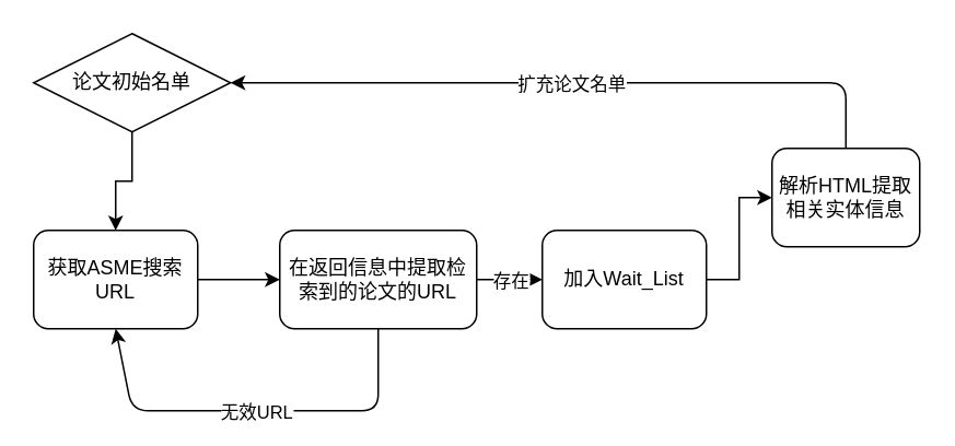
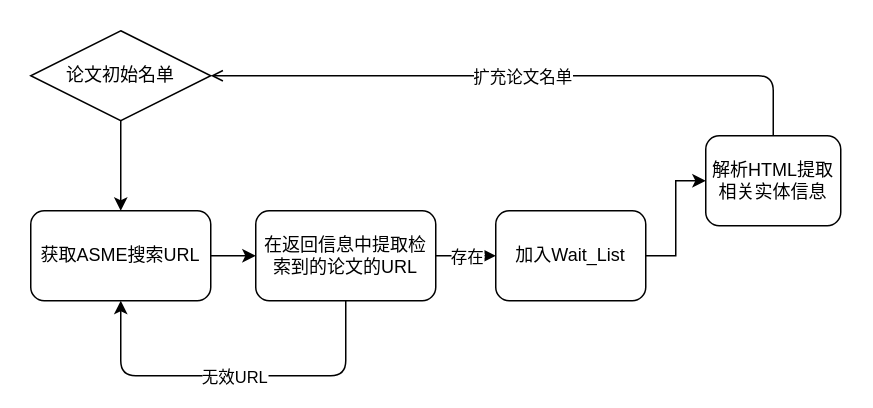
  <mxCell id="0" />
  <mxCell id="1" parent="0" />
  <mxCell id="2" value="" style="edgeStyle=orthogonalEdgeStyle;rounded=0;orthogonalLoop=1;jettySize=auto;html=1;" edge="1" parent="1" source="3" target="6"><mxGeometry relative="1" as="geometry" /></mxCell>
- <mxCell id="3" value="获取ASME搜索URL" style="rounded=1;whiteSpace=wrap;html=1;" vertex="1" parent="1"><mxGeometry x="20" y="140" width="100" height="60" as="geometry" /></mxCell>
+ <mxCell id="3" value="获取ASME搜索URL" style="rounded=1;whiteSpace=wrap;html=1;" vertex="1" parent="1"><mxGeometry x="20" y="140" width="120" height="60" as="geometry" /></mxCell>
  <mxCell id="4" style="edgeStyle=orthogonalEdgeStyle;rounded=0;orthogonalLoop=1;jettySize=auto;html=1;exitX=0.5;exitY=1;exitDx=0;exitDy=0;entryX=0.5;entryY=0;entryDx=0;entryDy=0;" edge="1" parent="1" source="5" target="3"><mxGeometry relative="1" as="geometry" /></mxCell>
  <mxCell id="5" value="论文初始名单" style="rhombus;whiteSpace=wrap;html=1;" vertex="1" parent="1"><mxGeometry x="20" y="20" width="120" height="60" as="geometry" /></mxCell>
  <mxCell id="6" value="在返回信息中提取检索到的论文的URL" style="rounded=1;whiteSpace=wrap;html=1;" vertex="1" parent="1"><mxGeometry x="170" y="140" width="120" height="60" as="geometry" /></mxCell>
  <mxCell id="7" value="" style="endArrow=classic;html=1;exitX=0.5;exitY=1;exitDx=0;exitDy=0;entryX=0.5;entryY=1;entryDx=0;entryDy=0;" edge="1" parent="1" source="6" target="3"><mxGeometry relative="1" as="geometry"><mxPoint x="330" y="350" as="sourcePoint" /><mxPoint x="280" y="280" as="targetPoint" /><Array as="points"><mxPoint x="230" y="250" /><mxPoint x="80" y="250" /></Array></mxGeometry></mxCell>
  <mxCell id="8" value="无效URL" style="edgeLabel;resizable=0;html=1;align=center;verticalAlign=middle;" connectable="0" vertex="1" parent="7"><mxGeometry relative="1" as="geometry" /></mxCell>
  <mxCell id="9" value="" style="endArrow=classic;html=1;exitX=1;exitY=0.5;exitDx=0;exitDy=0;entryX=0;entryY=0.5;entryDx=0;entryDy=0;" edge="1" parent="1" source="6" target="12"><mxGeometry relative="1" as="geometry"><mxPoint x="360" y="170" as="sourcePoint" /><mxPoint x="410" y="170" as="targetPoint" /></mxGeometry></mxCell>
  <mxCell id="10" value="存在" style="edgeLabel;resizable=0;html=1;align=center;verticalAlign=middle;" connectable="0" vertex="1" parent="9"><mxGeometry relative="1" as="geometry" /></mxCell>
  <mxCell id="11" style="edgeStyle=orthogonalEdgeStyle;rounded=0;orthogonalLoop=1;jettySize=auto;html=1;entryX=0;entryY=0.5;entryDx=0;entryDy=0;" edge="1" parent="1" source="12" target="13"><mxGeometry relative="1" as="geometry" /></mxCell>
  <mxCell id="12" value="加入Wait_List" style="rounded=1;whiteSpace=wrap;html=1;" vertex="1" parent="1"><mxGeometry x="330" y="140" width="100" height="60" as="geometry" /></mxCell>
  <mxCell id="13" value="解析HTML提取相关实体信息" style="rounded=1;whiteSpace=wrap;html=1;" vertex="1" parent="1"><mxGeometry x="470" y="90" width="90" height="60" as="geometry" /></mxCell>
- <mxCell id="14" value="" style="endArrow=classic;html=1;exitX=0.5;exitY=0;exitDx=0;exitDy=0;entryX=1;entryY=0.5;entryDx=0;entryDy=0;" edge="1" parent="1" source="13" target="5"><mxGeometry relative="1" as="geometry"><mxPoint x="200" y="49.66" as="sourcePoint" /><mxPoint x="360" y="49.66" as="targetPoint" /><Array as="points"><mxPoint x="515" y="50" /></Array></mxGeometry></mxCell>
+ <mxCell id="14" value="" style="endArrow=open;html=1;exitX=0.5;exitY=0;exitDx=0;exitDy=0;entryX=1;entryY=0.5;entryDx=0;entryDy=0;" edge="1" parent="1" source="13" target="5"><mxGeometry relative="1" as="geometry"><mxPoint x="200" y="49.66" as="sourcePoint" /><mxPoint x="360" y="49.66" as="targetPoint" /><Array as="points"><mxPoint x="515" y="50" /></Array></mxGeometry></mxCell>
  <mxCell id="15" value="扩充论文名单" style="edgeLabel;resizable=0;html=1;align=center;verticalAlign=middle;" connectable="0" vertex="1" parent="14"><mxGeometry relative="1" as="geometry" /></mxCell>
